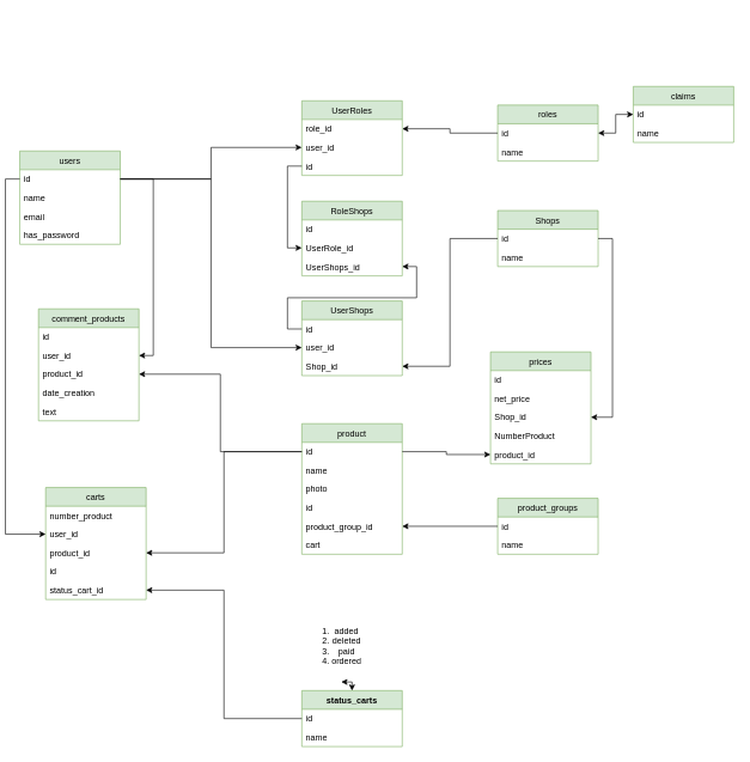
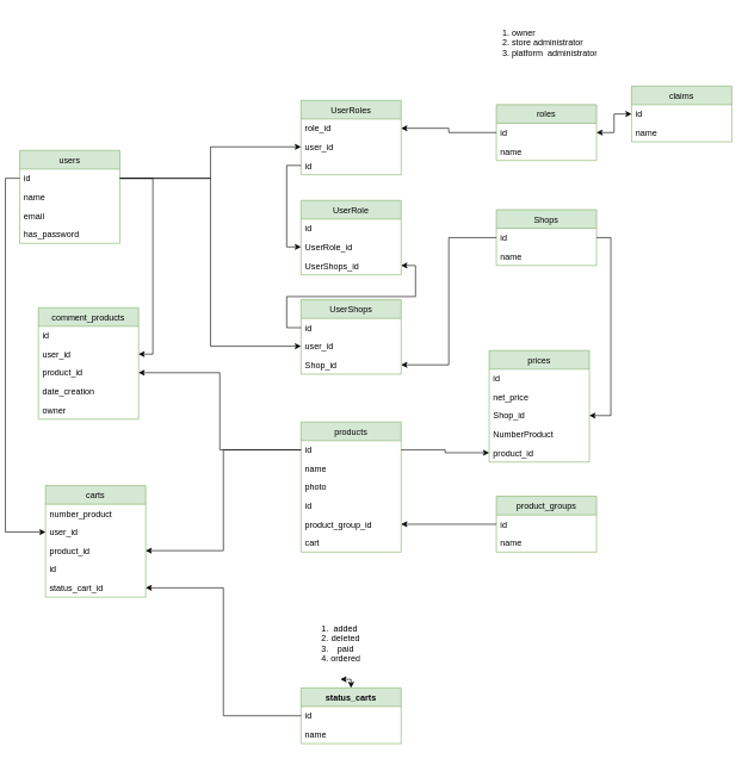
  <mxCell id="0" />
  <mxCell id="1" parent="0" />
- <mxCell id="2" value="product" style="swimlane;fontStyle=0;childLayout=stackLayout;horizontal=1;startSize=26;fillColor=#d5e8d4;horizontalStack=0;resizeParent=1;resizeParentMax=0;resizeLast=0;collapsible=1;marginBottom=0;strokeColor=#82b366;" parent="1" vertex="1"><mxGeometry x="414" y="590" width="140" height="182" as="geometry"><mxRectangle x="210" y="50" width="50" height="26" as="alternateBounds" /></mxGeometry></mxCell>
+ <mxCell id="2" value="products" style="swimlane;fontStyle=0;childLayout=stackLayout;horizontal=1;startSize=26;fillColor=#d5e8d4;horizontalStack=0;resizeParent=1;resizeParentMax=0;resizeLast=0;collapsible=1;marginBottom=0;strokeColor=#82b366;" parent="1" vertex="1"><mxGeometry x="414" y="590" width="140" height="182" as="geometry"><mxRectangle x="210" y="50" width="50" height="26" as="alternateBounds" /></mxGeometry></mxCell>
  <mxCell id="3" value=" id" style="text;strokeColor=none;fillColor=none;align=left;verticalAlign=top;spacingLeft=4;spacingRight=4;overflow=hidden;rotatable=0;points=[[0,0.5],[1,0.5]];portConstraint=eastwest;" parent="2" vertex="1"><mxGeometry y="26" width="140" height="26" as="geometry" /></mxCell>
  <mxCell id="4" value="name" style="text;strokeColor=none;fillColor=none;align=left;verticalAlign=top;spacingLeft=4;spacingRight=4;overflow=hidden;rotatable=0;points=[[0,0.5],[1,0.5]];portConstraint=eastwest;" parent="2" vertex="1"><mxGeometry y="52" width="140" height="26" as="geometry" /></mxCell>
  <mxCell id="5" value="photo" style="text;strokeColor=none;fillColor=none;align=left;verticalAlign=top;spacingLeft=4;spacingRight=4;overflow=hidden;rotatable=0;points=[[0,0.5],[1,0.5]];portConstraint=eastwest;" parent="2" vertex="1"><mxGeometry y="78" width="140" height="26" as="geometry" /></mxCell>
  <mxCell id="6" value="id" style="text;strokeColor=none;fillColor=none;align=left;verticalAlign=top;spacingLeft=4;spacingRight=4;overflow=hidden;rotatable=0;points=[[0,0.5],[1,0.5]];portConstraint=eastwest;" parent="2" vertex="1"><mxGeometry y="104" width="140" height="26" as="geometry" /></mxCell>
  <mxCell id="7" value=" product_group_id" style="text;strokeColor=none;fillColor=none;align=left;verticalAlign=top;spacingLeft=4;spacingRight=4;overflow=hidden;rotatable=0;points=[[0,0.5],[1,0.5]];portConstraint=eastwest;" parent="2" vertex="1"><mxGeometry y="130" width="140" height="26" as="geometry" /></mxCell>
  <mxCell id="8" value=" cart" style="text;strokeColor=none;fillColor=none;align=left;verticalAlign=top;spacingLeft=4;spacingRight=4;overflow=hidden;rotatable=0;points=[[0,0.5],[1,0.5]];portConstraint=eastwest;" parent="2" vertex="1"><mxGeometry y="156" width="140" height="26" as="geometry" /></mxCell>
  <mxCell id="9" value="product_groups" style="swimlane;fontStyle=0;childLayout=stackLayout;horizontal=1;startSize=26;fillColor=#d5e8d4;horizontalStack=0;resizeParent=1;resizeParentMax=0;resizeLast=0;collapsible=1;marginBottom=0;strokeColor=#82b366;" parent="1" vertex="1"><mxGeometry x="687" y="694" width="140" height="78" as="geometry"><mxRectangle x="210" y="50" width="50" height="26" as="alternateBounds" /></mxGeometry></mxCell>
  <mxCell id="10" value="id" style="text;strokeColor=none;fillColor=none;align=left;verticalAlign=top;spacingLeft=4;spacingRight=4;overflow=hidden;rotatable=0;points=[[0,0.5],[1,0.5]];portConstraint=eastwest;" parent="9" vertex="1"><mxGeometry y="26" width="140" height="26" as="geometry" /></mxCell>
  <mxCell id="11" value="name" style="text;strokeColor=none;fillColor=none;align=left;verticalAlign=top;spacingLeft=4;spacingRight=4;overflow=hidden;rotatable=0;points=[[0,0.5],[1,0.5]];portConstraint=eastwest;" parent="9" vertex="1"><mxGeometry y="52" width="140" height="26" as="geometry" /></mxCell>
  <mxCell id="12" value="users" style="swimlane;fontStyle=0;childLayout=stackLayout;horizontal=1;startSize=26;fillColor=#d5e8d4;horizontalStack=0;resizeParent=1;resizeParentMax=0;resizeLast=0;collapsible=1;marginBottom=0;strokeColor=#82b366;" parent="1" vertex="1"><mxGeometry x="20.94" y="210" width="140" height="130" as="geometry"><mxRectangle x="274" y="-40" width="50" height="26" as="alternateBounds" /></mxGeometry></mxCell>
  <mxCell id="13" value="id" style="text;strokeColor=none;fillColor=none;align=left;verticalAlign=top;spacingLeft=4;spacingRight=4;overflow=hidden;rotatable=0;points=[[0,0.5],[1,0.5]];portConstraint=eastwest;" parent="12" vertex="1"><mxGeometry y="26" width="140" height="26" as="geometry" /></mxCell>
  <mxCell id="14" value="name" style="text;strokeColor=none;fillColor=none;align=left;verticalAlign=top;spacingLeft=4;spacingRight=4;overflow=hidden;rotatable=0;points=[[0,0.5],[1,0.5]];portConstraint=eastwest;" parent="12" vertex="1"><mxGeometry y="52" width="140" height="26" as="geometry" /></mxCell>
  <mxCell id="15" value="email" style="text;strokeColor=none;fillColor=none;align=left;verticalAlign=top;spacingLeft=4;spacingRight=4;overflow=hidden;rotatable=0;points=[[0,0.5],[1,0.5]];portConstraint=eastwest;" parent="12" vertex="1"><mxGeometry y="78" width="140" height="26" as="geometry" /></mxCell>
  <mxCell id="16" value="has_password" style="text;strokeColor=none;fillColor=none;align=left;verticalAlign=top;spacingLeft=4;spacingRight=4;overflow=hidden;rotatable=0;points=[[0,0.5],[1,0.5]];portConstraint=eastwest;" parent="12" vertex="1"><mxGeometry y="104" width="140" height="26" as="geometry" /></mxCell>
+ <mxCell id="17" value="&lt;ol&gt;&lt;li&gt;&lt;span style=&quot;text-align: center&quot;&gt;owner&lt;/span&gt;&lt;/li&gt;&lt;li&gt;&lt;span style=&quot;text-align: center&quot;&gt;store&amp;nbsp;&lt;/span&gt;administrator&lt;/li&gt;&lt;li&gt;&lt;span style=&quot;text-align: center&quot;&gt;platform&amp;nbsp;&amp;nbsp;administrator&lt;br&gt;&lt;/span&gt;&lt;/li&gt;&lt;/ol&gt;" style="text;strokeColor=none;fillColor=none;html=1;whiteSpace=wrap;verticalAlign=middle;overflow=hidden;" parent="1" vertex="1"><mxGeometry x="667" y="20" width="180" height="80" as="geometry" /></mxCell>
  <mxCell id="18" value="roles" style="swimlane;fontStyle=0;childLayout=stackLayout;horizontal=1;startSize=26;horizontalStack=0;resizeParent=1;resizeParentMax=0;resizeLast=0;collapsible=1;marginBottom=0;fillColor=#d5e8d4;strokeColor=#82b366;" parent="1" vertex="1"><mxGeometry x="687" y="146" width="140" height="78" as="geometry"><mxRectangle x="909" y="-286" width="50" height="26" as="alternateBounds" /></mxGeometry></mxCell>
  <mxCell id="19" value="id" style="text;strokeColor=none;fillColor=none;align=left;verticalAlign=top;spacingLeft=4;spacingRight=4;overflow=hidden;rotatable=0;points=[[0,0.5],[1,0.5]];portConstraint=eastwest;" parent="18" vertex="1"><mxGeometry y="26" width="140" height="26" as="geometry" /></mxCell>
  <mxCell id="20" value="name" style="text;strokeColor=none;fillColor=none;align=left;verticalAlign=top;spacingLeft=4;spacingRight=4;overflow=hidden;rotatable=0;points=[[0,0.5],[1,0.5]];portConstraint=eastwest;" parent="18" vertex="1"><mxGeometry y="52" width="140" height="26" as="geometry" /></mxCell>
  <mxCell id="21" value="claims" style="swimlane;fontStyle=0;childLayout=stackLayout;horizontal=1;startSize=26;horizontalStack=0;resizeParent=1;resizeParentMax=0;resizeLast=0;collapsible=1;marginBottom=0;fillColor=#d5e8d4;strokeColor=#82b366;" parent="1" vertex="1"><mxGeometry x="876" y="120" width="140" height="78" as="geometry"><mxRectangle x="210" y="50" width="50" height="26" as="alternateBounds" /></mxGeometry></mxCell>
  <mxCell id="22" value="id" style="text;strokeColor=none;fillColor=none;align=left;verticalAlign=top;spacingLeft=4;spacingRight=4;overflow=hidden;rotatable=0;points=[[0,0.5],[1,0.5]];portConstraint=eastwest;" parent="21" vertex="1"><mxGeometry y="26" width="140" height="26" as="geometry" /></mxCell>
  <mxCell id="23" value="name" style="text;strokeColor=none;fillColor=none;align=left;verticalAlign=top;spacingLeft=4;spacingRight=4;overflow=hidden;rotatable=0;points=[[0,0.5],[1,0.5]];portConstraint=eastwest;" parent="21" vertex="1"><mxGeometry y="52" width="140" height="26" as="geometry" /></mxCell>
  <mxCell id="24" value="Shops" style="swimlane;fontStyle=0;childLayout=stackLayout;horizontal=1;startSize=26;fillColor=#d5e8d4;horizontalStack=0;resizeParent=1;resizeParentMax=0;resizeLast=0;collapsible=1;marginBottom=0;strokeColor=#82b366;" parent="1" vertex="1"><mxGeometry x="687" y="293" width="140" height="78" as="geometry"><mxRectangle x="210" y="50" width="50" height="26" as="alternateBounds" /></mxGeometry></mxCell>
  <mxCell id="25" value="id" style="text;strokeColor=none;fillColor=none;align=left;verticalAlign=top;spacingLeft=4;spacingRight=4;overflow=hidden;rotatable=0;points=[[0,0.5],[1,0.5]];portConstraint=eastwest;" parent="24" vertex="1"><mxGeometry y="26" width="140" height="26" as="geometry" /></mxCell>
  <mxCell id="26" value="name" style="text;strokeColor=none;fillColor=none;align=left;verticalAlign=top;spacingLeft=4;spacingRight=4;overflow=hidden;rotatable=0;points=[[0,0.5],[1,0.5]];portConstraint=eastwest;" parent="24" vertex="1"><mxGeometry y="52" width="140" height="26" as="geometry" /></mxCell>
  <mxCell id="27" value="carts" style="swimlane;fontStyle=0;childLayout=stackLayout;horizontal=1;startSize=26;horizontalStack=0;resizeParent=1;resizeParentMax=0;resizeLast=0;collapsible=1;marginBottom=0;fillColor=#d5e8d4;strokeColor=#82b366;" parent="1" vertex="1"><mxGeometry x="57" y="679" width="140" height="156" as="geometry"><mxRectangle x="210" y="50" width="50" height="26" as="alternateBounds" /></mxGeometry></mxCell>
  <mxCell id="28" value="number_product" style="text;strokeColor=none;fillColor=none;align=left;verticalAlign=top;spacingLeft=4;spacingRight=4;overflow=hidden;rotatable=0;points=[[0,0.5],[1,0.5]];portConstraint=eastwest;" parent="27" vertex="1"><mxGeometry y="26" width="140" height="26" as="geometry" /></mxCell>
  <mxCell id="29" value="user_id" style="text;strokeColor=none;fillColor=none;align=left;verticalAlign=top;spacingLeft=4;spacingRight=4;overflow=hidden;rotatable=0;points=[[0,0.5],[1,0.5]];portConstraint=eastwest;" parent="27" vertex="1"><mxGeometry y="52" width="140" height="26" as="geometry" /></mxCell>
  <mxCell id="30" value="product_id" style="text;strokeColor=none;fillColor=none;align=left;verticalAlign=top;spacingLeft=4;spacingRight=4;overflow=hidden;rotatable=0;points=[[0,0.5],[1,0.5]];portConstraint=eastwest;" parent="27" vertex="1"><mxGeometry y="78" width="140" height="26" as="geometry" /></mxCell>
  <mxCell id="31" value="id" style="text;strokeColor=none;fillColor=none;align=left;verticalAlign=top;spacingLeft=4;spacingRight=4;overflow=hidden;rotatable=0;points=[[0,0.5],[1,0.5]];portConstraint=eastwest;" parent="27" vertex="1"><mxGeometry y="104" width="140" height="26" as="geometry" /></mxCell>
  <mxCell id="32" value=" status_cart_id" style="text;strokeColor=none;fillColor=none;align=left;verticalAlign=top;spacingLeft=4;spacingRight=4;overflow=hidden;rotatable=0;points=[[0,0.5],[1,0.5]];portConstraint=eastwest;" parent="27" vertex="1"><mxGeometry y="130" width="140" height="26" as="geometry" /></mxCell>
  <mxCell id="33" style="edgeStyle=orthogonalEdgeStyle;rounded=0;orthogonalLoop=1;jettySize=auto;html=1;startArrow=classic;startFill=1;endArrow=classic;endFill=1;exitX=0.5;exitY=1;exitDx=0;exitDy=0;entryX=0.5;entryY=0;entryDx=0;entryDy=0;" parent="1" source="37" target="34" edge="1"><mxGeometry relative="1" as="geometry"><mxPoint x="484" y="920" as="targetPoint" /></mxGeometry></mxCell>
  <mxCell id="34" value="status_carts" style="swimlane;fontStyle=1;childLayout=stackLayout;horizontal=1;startSize=26;horizontalStack=0;resizeParent=1;resizeParentMax=0;resizeLast=0;collapsible=1;marginBottom=0;fillColor=#d5e8d4;strokeColor=#82b366;" parent="1" vertex="1"><mxGeometry x="414" y="962" width="140" height="78" as="geometry"><mxRectangle x="210" y="50" width="50" height="26" as="alternateBounds" /></mxGeometry></mxCell>
  <mxCell id="35" value="id" style="text;strokeColor=none;fillColor=none;align=left;verticalAlign=top;spacingLeft=4;spacingRight=4;overflow=hidden;rotatable=0;points=[[0,0.5],[1,0.5]];portConstraint=eastwest;" parent="34" vertex="1"><mxGeometry y="26" width="140" height="26" as="geometry" /></mxCell>
  <mxCell id="36" value="name" style="text;strokeColor=none;fillColor=none;align=left;verticalAlign=top;spacingLeft=4;spacingRight=4;overflow=hidden;rotatable=0;points=[[0,0.5],[1,0.5]];portConstraint=eastwest;" parent="34" vertex="1"><mxGeometry y="52" width="140" height="26" as="geometry" /></mxCell>
  <mxCell id="37" value="&lt;ol&gt;&lt;li style=&quot;text-align: center&quot;&gt;added&lt;/li&gt;&lt;li style=&quot;text-align: center&quot;&gt;deleted&lt;/li&gt;&lt;li style=&quot;text-align: center&quot;&gt;paid&lt;/li&gt;&lt;li style=&quot;text-align: center&quot;&gt;ordered&lt;br&gt;&lt;/li&gt;&lt;/ol&gt;" style="text;strokeColor=none;fillColor=none;html=1;whiteSpace=wrap;verticalAlign=middle;overflow=hidden;" parent="1" vertex="1"><mxGeometry x="414" y="850" width="110" height="100" as="geometry" /></mxCell>
  <mxCell id="38" value="prices" style="swimlane;fontStyle=0;childLayout=stackLayout;horizontal=1;startSize=26;horizontalStack=0;resizeParent=1;resizeParentMax=0;resizeLast=0;collapsible=1;marginBottom=0;fillColor=#d5e8d4;strokeColor=#82b366;" parent="1" vertex="1"><mxGeometry x="677" y="490" width="140" height="156" as="geometry"><mxRectangle x="909" y="190" width="50" height="26" as="alternateBounds" /></mxGeometry></mxCell>
  <mxCell id="39" value="id" style="text;strokeColor=none;fillColor=none;align=left;verticalAlign=top;spacingLeft=4;spacingRight=4;overflow=hidden;rotatable=0;points=[[0,0.5],[1,0.5]];portConstraint=eastwest;" parent="38" vertex="1"><mxGeometry y="26" width="140" height="26" as="geometry" /></mxCell>
  <mxCell id="40" value="net_price" style="text;strokeColor=none;fillColor=none;align=left;verticalAlign=top;spacingLeft=4;spacingRight=4;overflow=hidden;rotatable=0;points=[[0,0.5],[1,0.5]];portConstraint=eastwest;" parent="38" vertex="1"><mxGeometry y="52" width="140" height="26" as="geometry" /></mxCell>
  <mxCell id="41" value="Shop_id" style="text;strokeColor=none;fillColor=none;align=left;verticalAlign=top;spacingLeft=4;spacingRight=4;overflow=hidden;rotatable=0;points=[[0,0.5],[1,0.5]];portConstraint=eastwest;" parent="38" vertex="1"><mxGeometry y="78" width="140" height="26" as="geometry" /></mxCell>
  <mxCell id="42" value="NumberProduct" style="text;strokeColor=none;fillColor=none;align=left;verticalAlign=top;spacingLeft=4;spacingRight=4;overflow=hidden;rotatable=0;points=[[0,0.5],[1,0.5]];portConstraint=eastwest;" parent="38" vertex="1"><mxGeometry y="104" width="140" height="26" as="geometry" /></mxCell>
  <mxCell id="43" value="product_id" style="text;strokeColor=none;fillColor=none;align=left;verticalAlign=top;spacingLeft=4;spacingRight=4;overflow=hidden;rotatable=0;points=[[0,0.5],[1,0.5]];portConstraint=eastwest;" parent="38" vertex="1"><mxGeometry y="130" width="140" height="26" as="geometry" /></mxCell>
  <mxCell id="44" value="comment_products" style="swimlane;fontStyle=0;childLayout=stackLayout;horizontal=1;startSize=26;horizontalStack=0;resizeParent=1;resizeParentMax=0;resizeLast=0;collapsible=1;marginBottom=0;fillColor=#d5e8d4;strokeColor=#82b366;" parent="1" vertex="1"><mxGeometry x="47" y="430" width="140" height="156" as="geometry"><mxRectangle x="210" y="50" width="50" height="26" as="alternateBounds" /></mxGeometry></mxCell>
  <mxCell id="45" value="id" style="text;strokeColor=none;fillColor=none;align=left;verticalAlign=top;spacingLeft=4;spacingRight=4;overflow=hidden;rotatable=0;points=[[0,0.5],[1,0.5]];portConstraint=eastwest;" parent="44" vertex="1"><mxGeometry y="26" width="140" height="26" as="geometry" /></mxCell>
  <mxCell id="46" value="user_id" style="text;strokeColor=none;fillColor=none;align=left;verticalAlign=top;spacingLeft=4;spacingRight=4;overflow=hidden;rotatable=0;points=[[0,0.5],[1,0.5]];portConstraint=eastwest;" parent="44" vertex="1"><mxGeometry y="52" width="140" height="26" as="geometry" /></mxCell>
  <mxCell id="47" value="product_id" style="text;strokeColor=none;fillColor=none;align=left;verticalAlign=top;spacingLeft=4;spacingRight=4;overflow=hidden;rotatable=0;points=[[0,0.5],[1,0.5]];portConstraint=eastwest;" parent="44" vertex="1"><mxGeometry y="78" width="140" height="26" as="geometry" /></mxCell>
  <mxCell id="48" value="date_creation" style="text;strokeColor=none;fillColor=none;align=left;verticalAlign=top;spacingLeft=4;spacingRight=4;overflow=hidden;rotatable=0;points=[[0,0.5],[1,0.5]];portConstraint=eastwest;" parent="44" vertex="1"><mxGeometry y="104" width="140" height="26" as="geometry" /></mxCell>
- <mxCell id="49" value="text" style="text;strokeColor=none;fillColor=none;align=left;verticalAlign=top;spacingLeft=4;spacingRight=4;overflow=hidden;rotatable=0;points=[[0,0.5],[1,0.5]];portConstraint=eastwest;" parent="44" vertex="1"><mxGeometry y="130" width="140" height="26" as="geometry" /></mxCell>
+ <mxCell id="49" value="owner" style="text;strokeColor=none;fillColor=none;align=left;verticalAlign=top;spacingLeft=4;spacingRight=4;overflow=hidden;rotatable=0;points=[[0,0.5],[1,0.5]];portConstraint=eastwest;" parent="44" vertex="1"><mxGeometry y="130" width="140" height="26" as="geometry" /></mxCell>
  <mxCell id="50" style="edgeStyle=orthogonalEdgeStyle;rounded=0;orthogonalLoop=1;jettySize=auto;html=1;entryX=1;entryY=0.5;entryDx=0;entryDy=0;startArrow=none;startFill=0;endArrow=classic;endFill=1;" parent="1" source="3" target="47" edge="1"><mxGeometry relative="1" as="geometry" /></mxCell>
  <mxCell id="51" style="edgeStyle=orthogonalEdgeStyle;rounded=0;orthogonalLoop=1;jettySize=auto;html=1;entryX=1;entryY=0.5;entryDx=0;entryDy=0;startArrow=none;startFill=0;endArrow=classic;endFill=1;exitX=1;exitY=0.5;exitDx=0;exitDy=0;" parent="1" source="13" target="46" edge="1"><mxGeometry relative="1" as="geometry" /></mxCell>
  <mxCell id="52" style="edgeStyle=orthogonalEdgeStyle;rounded=0;orthogonalLoop=1;jettySize=auto;html=1;entryX=0;entryY=0.5;entryDx=0;entryDy=0;startArrow=classic;startFill=1;endArrow=none;endFill=0;" parent="1" source="32" target="35" edge="1"><mxGeometry relative="1" as="geometry" /></mxCell>
  <mxCell id="53" style="edgeStyle=orthogonalEdgeStyle;rounded=0;orthogonalLoop=1;jettySize=auto;html=1;entryX=0;entryY=0.5;entryDx=0;entryDy=0;startArrow=classic;startFill=1;endArrow=none;endFill=0;" parent="1" source="7" target="10" edge="1"><mxGeometry relative="1" as="geometry" /></mxCell>
  <mxCell id="54" style="edgeStyle=orthogonalEdgeStyle;rounded=0;orthogonalLoop=1;jettySize=auto;html=1;startArrow=none;startFill=0;endArrow=classic;endFill=1;exitX=0;exitY=0.5;exitDx=0;exitDy=0;" parent="1" source="13" target="29" edge="1"><mxGeometry relative="1" as="geometry" /></mxCell>
  <mxCell id="55" style="edgeStyle=orthogonalEdgeStyle;rounded=0;orthogonalLoop=1;jettySize=auto;html=1;startArrow=classic;startFill=1;endArrow=classic;endFill=1;exitX=0;exitY=0.5;exitDx=0;exitDy=0;entryX=1;entryY=0.5;entryDx=0;entryDy=0;" parent="1" source="22" target="19" edge="1"><mxGeometry relative="1" as="geometry" /></mxCell>
  <mxCell id="56" style="edgeStyle=orthogonalEdgeStyle;rounded=0;orthogonalLoop=1;jettySize=auto;html=1;entryX=0;entryY=0.5;entryDx=0;entryDy=0;startArrow=classic;startFill=1;endArrow=none;endFill=0;" parent="1" source="30" target="3" edge="1"><mxGeometry relative="1" as="geometry" /></mxCell>
  <mxCell id="57" style="edgeStyle=orthogonalEdgeStyle;rounded=0;orthogonalLoop=1;jettySize=auto;html=1;entryX=1;entryY=0.5;entryDx=0;entryDy=0;startArrow=classic;startFill=1;endArrow=none;endFill=0;" parent="1" source="43" target="3" edge="1"><mxGeometry relative="1" as="geometry" /></mxCell>
  <mxCell id="58" style="edgeStyle=orthogonalEdgeStyle;rounded=0;orthogonalLoop=1;jettySize=auto;html=1;entryX=1;entryY=0.5;entryDx=0;entryDy=0;startArrow=classic;startFill=1;endArrow=none;endFill=0;" parent="1" source="41" target="25" edge="1"><mxGeometry relative="1" as="geometry" /></mxCell>
  <mxCell id="59" style="edgeStyle=orthogonalEdgeStyle;rounded=0;orthogonalLoop=1;jettySize=auto;html=1;entryX=1;entryY=0.5;entryDx=0;entryDy=0;startArrow=classic;startFill=1;endArrow=none;endFill=0;exitX=0;exitY=0.5;exitDx=0;exitDy=0;" parent="1" source="68" target="13" edge="1"><mxGeometry relative="1" as="geometry" /></mxCell>
  <mxCell id="60" style="edgeStyle=orthogonalEdgeStyle;rounded=0;orthogonalLoop=1;jettySize=auto;html=1;entryX=1;entryY=0.5;entryDx=0;entryDy=0;startArrow=none;startFill=0;endArrow=classic;endFill=1;exitX=0;exitY=0.5;exitDx=0;exitDy=0;" parent="1" source="25" target="64" edge="1"><mxGeometry relative="1" as="geometry" /></mxCell>
  <mxCell id="61" value="UserShops" style="swimlane;fontStyle=0;childLayout=stackLayout;horizontal=1;startSize=26;horizontalStack=0;resizeParent=1;resizeParentMax=0;resizeLast=0;collapsible=1;marginBottom=0;fillColor=#d5e8d4;strokeColor=#82b366;" parent="1" vertex="1"><mxGeometry x="414" y="419" width="140" height="104" as="geometry"><mxRectangle x="909" y="-286" width="50" height="26" as="alternateBounds" /></mxGeometry></mxCell>
  <mxCell id="62" value="id" style="text;strokeColor=none;fillColor=none;align=left;verticalAlign=top;spacingLeft=4;spacingRight=4;overflow=hidden;rotatable=0;points=[[0,0.5],[1,0.5]];portConstraint=eastwest;" parent="61" vertex="1"><mxGeometry y="26" width="140" height="26" as="geometry" /></mxCell>
  <mxCell id="63" value="user_id" style="text;strokeColor=none;fillColor=none;align=left;verticalAlign=top;spacingLeft=4;spacingRight=4;overflow=hidden;rotatable=0;points=[[0,0.5],[1,0.5]];portConstraint=eastwest;" parent="61" vertex="1"><mxGeometry y="52" width="140" height="26" as="geometry" /></mxCell>
  <mxCell id="64" value="Shop_id" style="text;strokeColor=none;fillColor=none;align=left;verticalAlign=top;spacingLeft=4;spacingRight=4;overflow=hidden;rotatable=0;points=[[0,0.5],[1,0.5]];portConstraint=eastwest;" parent="61" vertex="1"><mxGeometry y="78" width="140" height="26" as="geometry" /></mxCell>
  <mxCell id="65" style="edgeStyle=orthogonalEdgeStyle;rounded=0;orthogonalLoop=1;jettySize=auto;html=1;entryX=1;entryY=0.5;entryDx=0;entryDy=0;startArrow=none;startFill=0;endArrow=classic;endFill=1;exitX=0;exitY=0.5;exitDx=0;exitDy=0;" parent="1" source="19" target="67" edge="1"><mxGeometry relative="1" as="geometry" /></mxCell>
  <mxCell id="66" value="UserRoles" style="swimlane;fontStyle=0;childLayout=stackLayout;horizontal=1;startSize=26;horizontalStack=0;resizeParent=1;resizeParentMax=0;resizeLast=0;collapsible=1;marginBottom=0;fillColor=#d5e8d4;strokeColor=#82b366;" parent="1" vertex="1"><mxGeometry x="414" y="140" width="140" height="104" as="geometry"><mxRectangle x="909" y="-286" width="50" height="26" as="alternateBounds" /></mxGeometry></mxCell>
  <mxCell id="67" value="role_id" style="text;strokeColor=none;fillColor=none;align=left;verticalAlign=top;spacingLeft=4;spacingRight=4;overflow=hidden;rotatable=0;points=[[0,0.5],[1,0.5]];portConstraint=eastwest;" parent="66" vertex="1"><mxGeometry y="26" width="140" height="26" as="geometry" /></mxCell>
  <mxCell id="68" value="user_id" style="text;strokeColor=none;fillColor=none;align=left;verticalAlign=top;spacingLeft=4;spacingRight=4;overflow=hidden;rotatable=0;points=[[0,0.5],[1,0.5]];portConstraint=eastwest;" parent="66" vertex="1"><mxGeometry y="52" width="140" height="26" as="geometry" /></mxCell>
  <mxCell id="69" value="id" style="text;strokeColor=none;fillColor=none;align=left;verticalAlign=top;spacingLeft=4;spacingRight=4;overflow=hidden;rotatable=0;points=[[0,0.5],[1,0.5]];portConstraint=eastwest;" parent="66" vertex="1"><mxGeometry y="78" width="140" height="26" as="geometry" /></mxCell>
  <mxCell id="70" style="edgeStyle=orthogonalEdgeStyle;rounded=0;orthogonalLoop=1;jettySize=auto;html=1;entryX=0;entryY=0.5;entryDx=0;entryDy=0;endArrow=classic;endFill=1;exitX=1;exitY=0.5;exitDx=0;exitDy=0;" parent="1" source="13" target="63" edge="1"><mxGeometry relative="1" as="geometry" /></mxCell>
  <mxCell id="71" style="edgeStyle=orthogonalEdgeStyle;rounded=0;orthogonalLoop=1;jettySize=auto;html=1;entryX=0;entryY=0.5;entryDx=0;entryDy=0;startArrow=classic;startFill=1;endArrow=none;endFill=0;exitX=0;exitY=0.5;exitDx=0;exitDy=0;" parent="1" source="74" target="69" edge="1"><mxGeometry relative="1" as="geometry" /></mxCell>
- <mxCell id="72" value="RoleShops" style="swimlane;fontStyle=0;childLayout=stackLayout;horizontal=1;startSize=26;horizontalStack=0;resizeParent=1;resizeParentMax=0;resizeLast=0;collapsible=1;marginBottom=0;fillColor=#d5e8d4;strokeColor=#82b366;" parent="1" vertex="1"><mxGeometry x="414" y="280" width="140" height="104" as="geometry"><mxRectangle x="909" y="-286" width="50" height="26" as="alternateBounds" /></mxGeometry></mxCell>
+ <mxCell id="72" value="UserRole" style="swimlane;fontStyle=0;childLayout=stackLayout;horizontal=1;startSize=26;horizontalStack=0;resizeParent=1;resizeParentMax=0;resizeLast=0;collapsible=1;marginBottom=0;fillColor=#d5e8d4;strokeColor=#82b366;" parent="1" vertex="1"><mxGeometry x="414" y="280" width="140" height="104" as="geometry"><mxRectangle x="909" y="-286" width="50" height="26" as="alternateBounds" /></mxGeometry></mxCell>
  <mxCell id="73" value="id" style="text;strokeColor=none;fillColor=none;align=left;verticalAlign=top;spacingLeft=4;spacingRight=4;overflow=hidden;rotatable=0;points=[[0,0.5],[1,0.5]];portConstraint=eastwest;" parent="72" vertex="1"><mxGeometry y="26" width="140" height="26" as="geometry" /></mxCell>
  <mxCell id="74" value="UserRole_id" style="text;strokeColor=none;fillColor=none;align=left;verticalAlign=top;spacingLeft=4;spacingRight=4;overflow=hidden;rotatable=0;points=[[0,0.5],[1,0.5]];portConstraint=eastwest;" parent="72" vertex="1"><mxGeometry y="52" width="140" height="26" as="geometry" /></mxCell>
  <mxCell id="75" value="UserShops_id&#10;" style="text;strokeColor=none;fillColor=none;align=left;verticalAlign=top;spacingLeft=4;spacingRight=4;overflow=hidden;rotatable=0;points=[[0,0.5],[1,0.5]];portConstraint=eastwest;" parent="72" vertex="1"><mxGeometry y="78" width="140" height="26" as="geometry" /></mxCell>
  <mxCell id="76" style="edgeStyle=orthogonalEdgeStyle;rounded=0;orthogonalLoop=1;jettySize=auto;html=1;entryX=1;entryY=0.5;entryDx=0;entryDy=0;startArrow=none;startFill=0;endArrow=classic;endFill=1;" parent="1" source="62" target="75" edge="1"><mxGeometry relative="1" as="geometry" /></mxCell>
